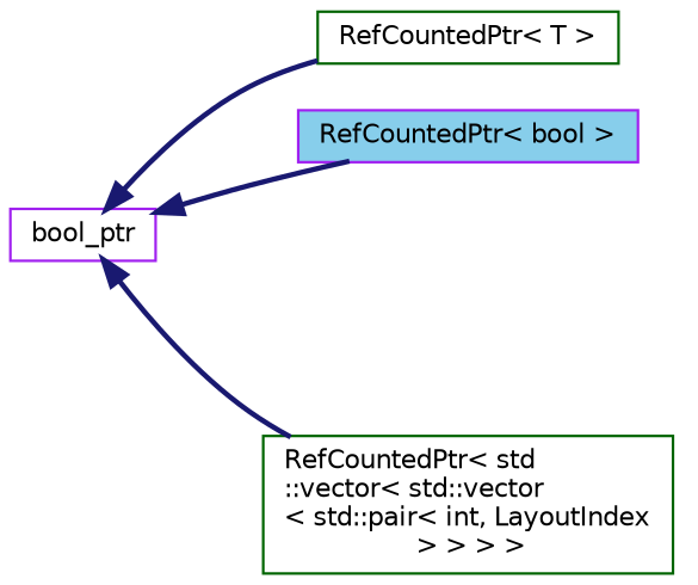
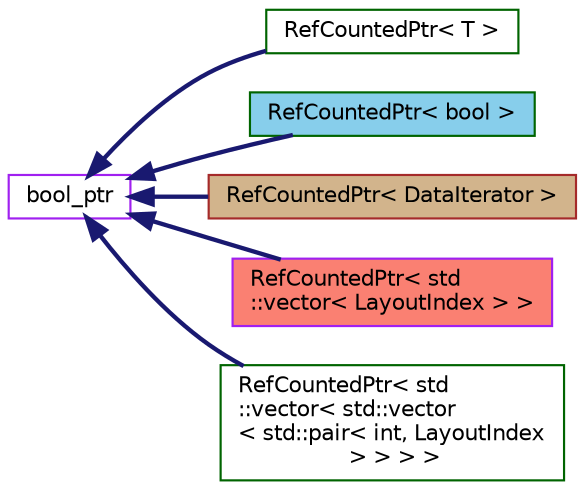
  digraph {
    rankdir=LR
    node [color=purple fillcolor=white fontname=Helvetica fontsize=10 shape=record style=filled]
    edge [color=midnightblue dir=back fontname=Helvetica fontsize=10 labelfontname=Helvetica labelfontsize=10 style=bold]
    n1 [height=0.2 label=bool_ptr width=0.4]
    n2 [color=darkgreen height=0.2 label="RefCountedPtr\< T \>" width=0.4]
-   n3 [fillcolor=skyblue height=0.2 label="RefCountedPtr\< bool \>" width=0.4]
+   n3 [color=darkgreen fillcolor=skyblue height=0.2 label="RefCountedPtr\< bool \>" width=0.4]
+   n4 [color=brown fillcolor=tan height=0.2 label="RefCountedPtr\< DataIterator \>" width=0.4]
+   n5 [fillcolor=salmon height=0.2 label="RefCountedPtr\< std\l::vector\< LayoutIndex \> \>" width=0.4]
    n6 [color=darkgreen height=0.2 label="RefCountedPtr\< std\l::vector\< std::vector\l\< std::pair\< int, LayoutIndex\l \> \> \> \>" width=0.4]
    n1 -> n2
    n1 -> n3
+   n1 -> n4
+   n1 -> n5
    n1 -> n6
  }
